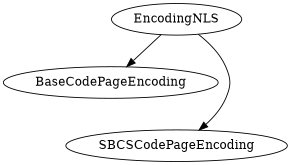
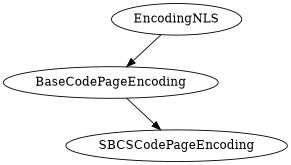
  digraph {
    EncodingNLS
    BaseCodePageEncoding
    SBCSCodePageEncoding
    EncodingNLS -> BaseCodePageEncoding
-   EncodingNLS -> SBCSCodePageEncoding
+   BaseCodePageEncoding -> SBCSCodePageEncoding
  }
